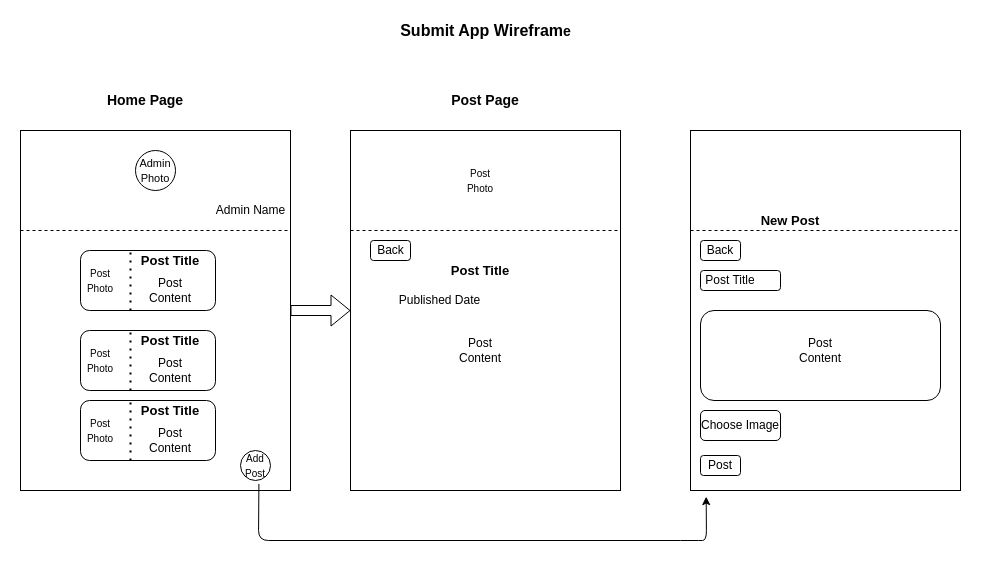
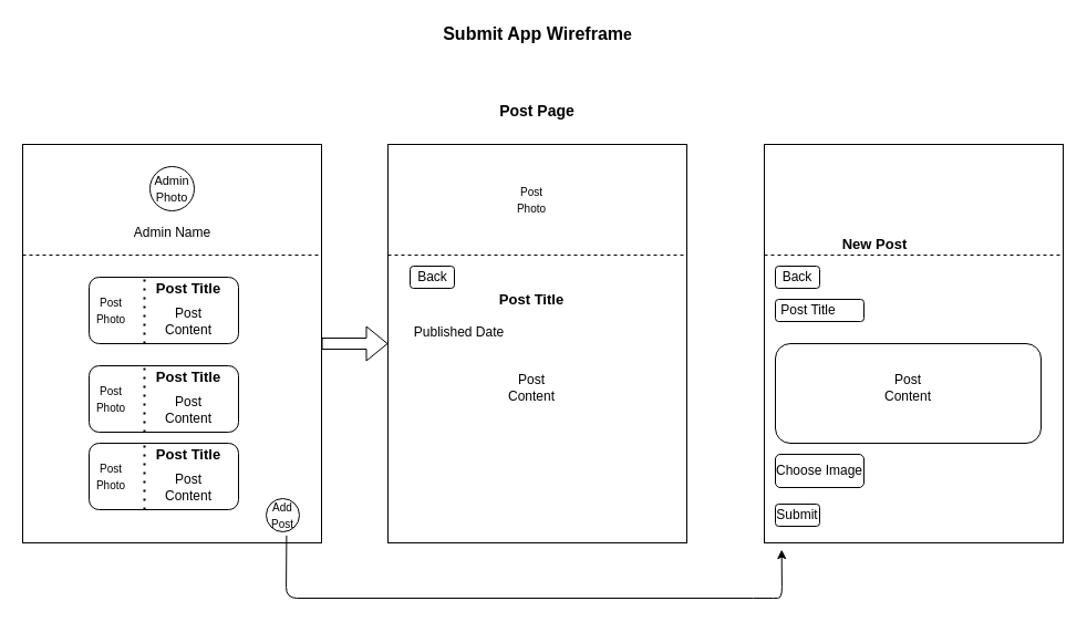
  <mxCell id="0" />
  <mxCell id="1" parent="0" />
  <mxCell id="2" value="" style="rounded=0;whiteSpace=wrap;html=1;" vertex="1" parent="1"><mxGeometry x="20" y="130" width="270" height="360" as="geometry" /></mxCell>
- <mxCell id="3" value="&lt;b style=&quot;font-size: 14px&quot;&gt;Home Page&lt;/b&gt;" style="text;html=1;strokeColor=none;fillColor=none;align=center;verticalAlign=middle;whiteSpace=wrap;rounded=0;" vertex="1" parent="1"><mxGeometry x="90" y="90" width="110" height="20" as="geometry" /></mxCell>
  <mxCell id="4" value="" style="ellipse;whiteSpace=wrap;html=1;aspect=fixed;" vertex="1" parent="1"><mxGeometry x="135" y="150" width="40" height="40" as="geometry" /></mxCell>
  <mxCell id="5" value="&lt;font style=&quot;font-size: 11px&quot;&gt;Admin Photo&lt;/font&gt;" style="text;html=1;strokeColor=none;fillColor=none;align=center;verticalAlign=middle;whiteSpace=wrap;rounded=0;" vertex="1" parent="1"><mxGeometry x="135" y="160" width="40" height="20" as="geometry" /></mxCell>
- <mxCell id="6" value="Admin Name" style="text;html=1;strokeColor=none;fillColor=none;align=center;verticalAlign=middle;whiteSpace=wrap;rounded=0;" vertex="1" parent="1"><mxGeometry x="212.5" y="200" width="75" height="20" as="geometry" /></mxCell>
+ <mxCell id="6" value="Admin Name" style="text;html=1;strokeColor=none;fillColor=none;align=center;verticalAlign=middle;whiteSpace=wrap;rounded=0;" vertex="1" parent="1"><mxGeometry x="117.5" y="200" width="75" height="20" as="geometry" /></mxCell>
  <mxCell id="7" value="" style="endArrow=none;dashed=1;html=1;targetPerimeterSpacing=999;" edge="1" parent="1"><mxGeometry width="50" height="50" relative="1" as="geometry"><mxPoint x="20" y="230" as="sourcePoint" /><mxPoint x="290" y="230" as="targetPoint" /></mxGeometry></mxCell>
  <mxCell id="8" value="" style="rounded=1;whiteSpace=wrap;html=1;" vertex="1" parent="1"><mxGeometry x="80" y="250" width="135" height="60" as="geometry" /></mxCell>
  <mxCell id="9" value="" style="endArrow=none;dashed=1;html=1;dashPattern=1 3;strokeWidth=2;targetPerimeterSpacing=999;" edge="1" parent="1"><mxGeometry width="50" height="50" relative="1" as="geometry"><mxPoint x="130" y="310" as="sourcePoint" /><mxPoint x="130" y="250" as="targetPoint" /></mxGeometry></mxCell>
  <mxCell id="10" value="&lt;font style=&quot;font-size: 10px&quot;&gt;Post Photo&lt;/font&gt;" style="text;html=1;strokeColor=none;fillColor=none;align=center;verticalAlign=middle;whiteSpace=wrap;rounded=0;" vertex="1" parent="1"><mxGeometry x="80" y="270" width="40" height="20" as="geometry" /></mxCell>
  <mxCell id="11" value="&lt;b&gt;&lt;font style=&quot;font-size: 13px&quot;&gt;Post Title&lt;/font&gt;&lt;/b&gt;" style="text;html=1;strokeColor=none;fillColor=none;align=center;verticalAlign=middle;whiteSpace=wrap;rounded=0;" vertex="1" parent="1"><mxGeometry x="135" y="250" width="70" height="20" as="geometry" /></mxCell>
  <mxCell id="12" value="Post Content" style="text;html=1;strokeColor=none;fillColor=none;align=center;verticalAlign=middle;whiteSpace=wrap;rounded=0;" vertex="1" parent="1"><mxGeometry x="150" y="280" width="40" height="20" as="geometry" /></mxCell>
  <mxCell id="13" value="" style="rounded=1;whiteSpace=wrap;html=1;" vertex="1" parent="1"><mxGeometry x="80" y="330" width="135" height="60" as="geometry" /></mxCell>
  <mxCell id="14" value="" style="endArrow=none;dashed=1;html=1;dashPattern=1 3;strokeWidth=2;targetPerimeterSpacing=999;" edge="1" parent="1"><mxGeometry width="50" height="50" relative="1" as="geometry"><mxPoint x="130" y="390" as="sourcePoint" /><mxPoint x="130" y="330" as="targetPoint" /></mxGeometry></mxCell>
  <mxCell id="15" value="&lt;font style=&quot;font-size: 10px&quot;&gt;Post Photo&lt;/font&gt;" style="text;html=1;strokeColor=none;fillColor=none;align=center;verticalAlign=middle;whiteSpace=wrap;rounded=0;" vertex="1" parent="1"><mxGeometry x="80" y="350" width="40" height="20" as="geometry" /></mxCell>
  <mxCell id="16" value="&lt;b&gt;&lt;font style=&quot;font-size: 13px&quot;&gt;Post Title&lt;/font&gt;&lt;/b&gt;" style="text;html=1;strokeColor=none;fillColor=none;align=center;verticalAlign=middle;whiteSpace=wrap;rounded=0;" vertex="1" parent="1"><mxGeometry x="135" y="330" width="70" height="20" as="geometry" /></mxCell>
  <mxCell id="17" value="Post Content" style="text;html=1;strokeColor=none;fillColor=none;align=center;verticalAlign=middle;whiteSpace=wrap;rounded=0;" vertex="1" parent="1"><mxGeometry x="150" y="360" width="40" height="20" as="geometry" /></mxCell>
  <mxCell id="18" value="" style="rounded=1;whiteSpace=wrap;html=1;" vertex="1" parent="1"><mxGeometry x="80" y="400" width="135" height="60" as="geometry" /></mxCell>
  <mxCell id="19" value="" style="endArrow=none;dashed=1;html=1;dashPattern=1 3;strokeWidth=2;targetPerimeterSpacing=999;" edge="1" parent="1"><mxGeometry width="50" height="50" relative="1" as="geometry"><mxPoint x="130" y="460" as="sourcePoint" /><mxPoint x="130" y="400" as="targetPoint" /></mxGeometry></mxCell>
  <mxCell id="20" value="&lt;font style=&quot;font-size: 10px&quot;&gt;Post Photo&lt;/font&gt;" style="text;html=1;strokeColor=none;fillColor=none;align=center;verticalAlign=middle;whiteSpace=wrap;rounded=0;" vertex="1" parent="1"><mxGeometry x="80" y="420" width="40" height="20" as="geometry" /></mxCell>
  <mxCell id="21" value="&lt;b&gt;&lt;font style=&quot;font-size: 13px&quot;&gt;Post Title&lt;/font&gt;&lt;/b&gt;" style="text;html=1;strokeColor=none;fillColor=none;align=center;verticalAlign=middle;whiteSpace=wrap;rounded=0;" vertex="1" parent="1"><mxGeometry x="135" y="400" width="70" height="20" as="geometry" /></mxCell>
  <mxCell id="22" value="Post Content" style="text;html=1;strokeColor=none;fillColor=none;align=center;verticalAlign=middle;whiteSpace=wrap;rounded=0;" vertex="1" parent="1"><mxGeometry x="150" y="430" width="40" height="20" as="geometry" /></mxCell>
  <mxCell id="23" value="" style="ellipse;whiteSpace=wrap;html=1;aspect=fixed;" vertex="1" parent="1"><mxGeometry x="240" y="450" width="30" height="30" as="geometry" /></mxCell>
  <mxCell id="24" value="&lt;font style=&quot;font-size: 10px&quot;&gt;Add Post&lt;/font&gt;" style="text;html=1;strokeColor=none;fillColor=none;align=center;verticalAlign=middle;whiteSpace=wrap;rounded=0;" vertex="1" parent="1"><mxGeometry x="235" y="455" width="40" height="20" as="geometry" /></mxCell>
  <mxCell id="25" value="" style="rounded=0;whiteSpace=wrap;html=1;" vertex="1" parent="1"><mxGeometry x="350" y="130" width="270" height="360" as="geometry" /></mxCell>
  <mxCell id="26" value="&lt;b style=&quot;font-size: 14px&quot;&gt;Post Page&lt;/b&gt;" style="text;html=1;strokeColor=none;fillColor=none;align=center;verticalAlign=middle;whiteSpace=wrap;rounded=0;" vertex="1" parent="1"><mxGeometry x="430" y="90" width="110" height="20" as="geometry" /></mxCell>
  <mxCell id="27" value="" style="endArrow=none;dashed=1;html=1;targetPerimeterSpacing=999;" edge="1" parent="1"><mxGeometry width="50" height="50" relative="1" as="geometry"><mxPoint x="350" y="230" as="sourcePoint" /><mxPoint x="620" y="230" as="targetPoint" /></mxGeometry></mxCell>
  <mxCell id="28" value="&lt;font style=&quot;font-size: 10px&quot;&gt;Post Photo&lt;/font&gt;" style="text;html=1;strokeColor=none;fillColor=none;align=center;verticalAlign=middle;whiteSpace=wrap;rounded=0;" vertex="1" parent="1"><mxGeometry x="460" y="170" width="40" height="20" as="geometry" /></mxCell>
  <mxCell id="29" value="" style="rounded=1;whiteSpace=wrap;html=1;" vertex="1" parent="1"><mxGeometry x="370" y="240" width="40" height="20" as="geometry" /></mxCell>
  <mxCell id="30" value="Back" style="text;html=1;strokeColor=none;fillColor=none;align=center;verticalAlign=middle;whiteSpace=wrap;rounded=0;" vertex="1" parent="1"><mxGeometry x="367.5" y="240" width="45" height="20" as="geometry" /></mxCell>
  <mxCell id="31" value="&lt;b&gt;&lt;font style=&quot;font-size: 13px&quot;&gt;Post Title&lt;/font&gt;&lt;/b&gt;" style="text;html=1;strokeColor=none;fillColor=none;align=center;verticalAlign=middle;whiteSpace=wrap;rounded=0;" vertex="1" parent="1"><mxGeometry x="445" y="260" width="70" height="20" as="geometry" /></mxCell>
  <mxCell id="32" value="Post Content" style="text;html=1;strokeColor=none;fillColor=none;align=center;verticalAlign=middle;whiteSpace=wrap;rounded=0;" vertex="1" parent="1"><mxGeometry x="460" y="340" width="40" height="20" as="geometry" /></mxCell>
- <mxCell id="33" value="Published Date" style="text;html=1;strokeColor=none;fillColor=none;align=center;verticalAlign=middle;whiteSpace=wrap;rounded=0;" vertex="1" parent="1"><mxGeometry x="392.5" y="290" width="92.5" height="20" as="geometry" /></mxCell>
+ <mxCell id="33" value="Published Date" style="text;html=1;strokeColor=none;fillColor=none;align=center;verticalAlign=middle;whiteSpace=wrap;rounded=0;" vertex="1" parent="1"><mxGeometry x="367.5" y="290" width="92.5" height="20" as="geometry" /></mxCell>
  <mxCell id="34" value="" style="rounded=0;whiteSpace=wrap;html=1;" vertex="1" parent="1"><mxGeometry x="690" y="130" width="270" height="360" as="geometry" /></mxCell>
  <mxCell id="35" value="" style="endArrow=none;dashed=1;html=1;targetPerimeterSpacing=999;" edge="1" parent="1"><mxGeometry width="50" height="50" relative="1" as="geometry"><mxPoint x="690" y="230" as="sourcePoint" /><mxPoint x="960" y="230" as="targetPoint" /></mxGeometry></mxCell>
  <mxCell id="36" value="&lt;b&gt;&lt;font style=&quot;font-size: 13px&quot;&gt;New Post&lt;/font&gt;&lt;/b&gt;" style="text;html=1;strokeColor=none;fillColor=none;align=center;verticalAlign=middle;whiteSpace=wrap;rounded=0;" vertex="1" parent="1"><mxGeometry x="755" y="210" width="70" height="20" as="geometry" /></mxCell>
  <mxCell id="37" value="" style="rounded=1;whiteSpace=wrap;html=1;" vertex="1" parent="1"><mxGeometry x="700" y="240" width="40" height="20" as="geometry" /></mxCell>
  <mxCell id="38" value="Back" style="text;html=1;strokeColor=none;fillColor=none;align=center;verticalAlign=middle;whiteSpace=wrap;rounded=0;" vertex="1" parent="1"><mxGeometry x="700" y="240" width="40" height="20" as="geometry" /></mxCell>
  <mxCell id="39" value="" style="rounded=1;whiteSpace=wrap;html=1;" vertex="1" parent="1"><mxGeometry x="700" y="270" width="80" height="20" as="geometry" /></mxCell>
  <mxCell id="40" value="Post Title" style="text;html=1;strokeColor=none;fillColor=none;align=center;verticalAlign=middle;whiteSpace=wrap;rounded=0;" vertex="1" parent="1"><mxGeometry x="700" y="270" width="60" height="20" as="geometry" /></mxCell>
  <mxCell id="41" value="" style="rounded=1;whiteSpace=wrap;html=1;" vertex="1" parent="1"><mxGeometry x="700" y="310" width="240" height="90" as="geometry" /></mxCell>
  <mxCell id="42" value="Post Content" style="text;html=1;strokeColor=none;fillColor=none;align=center;verticalAlign=middle;whiteSpace=wrap;rounded=0;" vertex="1" parent="1"><mxGeometry x="800" y="340" width="40" height="20" as="geometry" /></mxCell>
  <mxCell id="43" value="" style="rounded=1;whiteSpace=wrap;html=1;" vertex="1" parent="1"><mxGeometry x="700" y="410" width="80" height="30" as="geometry" /></mxCell>
  <mxCell id="44" value="Choose Image" style="text;html=1;strokeColor=none;fillColor=none;align=center;verticalAlign=middle;whiteSpace=wrap;rounded=0;" vertex="1" parent="1"><mxGeometry x="690" y="415" width="100" height="20" as="geometry" /></mxCell>
  <mxCell id="45" value="" style="rounded=1;whiteSpace=wrap;html=1;" vertex="1" parent="1"><mxGeometry x="700" y="455" width="40" height="20" as="geometry" /></mxCell>
- <mxCell id="46" value="Post" style="text;html=1;strokeColor=none;fillColor=none;align=center;verticalAlign=middle;whiteSpace=wrap;rounded=0;" vertex="1" parent="1"><mxGeometry x="700" y="455" width="40" height="20" as="geometry" /></mxCell>
+ <mxCell id="46" value="Submit" style="text;html=1;strokeColor=none;fillColor=none;align=center;verticalAlign=middle;whiteSpace=wrap;rounded=0;" vertex="1" parent="1"><mxGeometry x="700" y="455" width="40" height="20" as="geometry" /></mxCell>
  <mxCell id="47" value="" style="shape=flexArrow;endArrow=classic;html=1;targetPerimeterSpacing=999;entryX=0;entryY=0.5;entryDx=0;entryDy=0;" edge="1" parent="1" target="25"><mxGeometry width="50" height="50" relative="1" as="geometry"><mxPoint x="290" y="310" as="sourcePoint" /><mxPoint x="340" y="255" as="targetPoint" /></mxGeometry></mxCell>
  <mxCell id="48" value="" style="endArrow=classic;html=1;targetPerimeterSpacing=999;exitX=0.585;exitY=1.42;exitDx=0;exitDy=0;exitPerimeter=0;entryX=0.058;entryY=1.017;entryDx=0;entryDy=0;entryPerimeter=0;" edge="1" parent="1" source="24" target="34"><mxGeometry width="50" height="50" relative="1" as="geometry"><mxPoint x="250" y="550" as="sourcePoint" /><mxPoint x="710" y="540" as="targetPoint" /><Array as="points"><mxPoint x="258" y="540" /><mxPoint x="690" y="540" /><mxPoint x="706" y="540" /></Array></mxGeometry></mxCell>
  <mxCell id="49" value="&lt;b&gt;&lt;font style=&quot;font-size: 16px&quot;&gt;Submit App Wirefram&lt;/font&gt;&lt;/b&gt;&lt;b style=&quot;font-size: 14px&quot;&gt;e&lt;/b&gt;" style="text;html=1;strokeColor=none;fillColor=none;align=center;verticalAlign=middle;whiteSpace=wrap;rounded=0;" vertex="1" parent="1"><mxGeometry x="382.5" y="20" width="205" height="20" as="geometry" /></mxCell>
